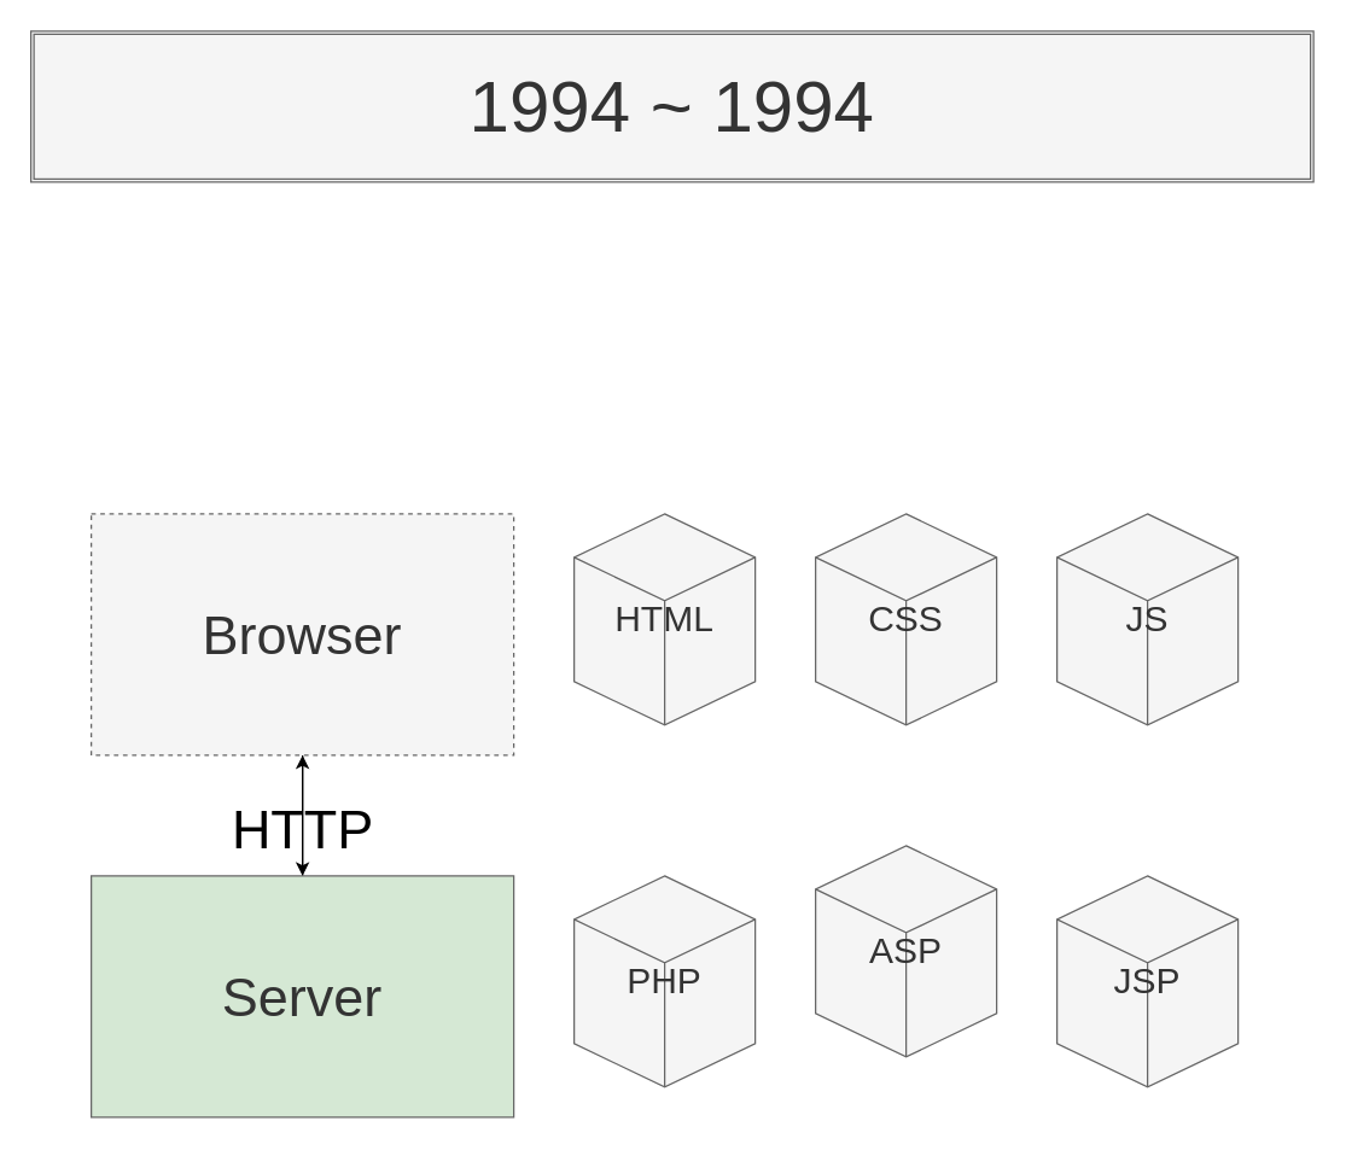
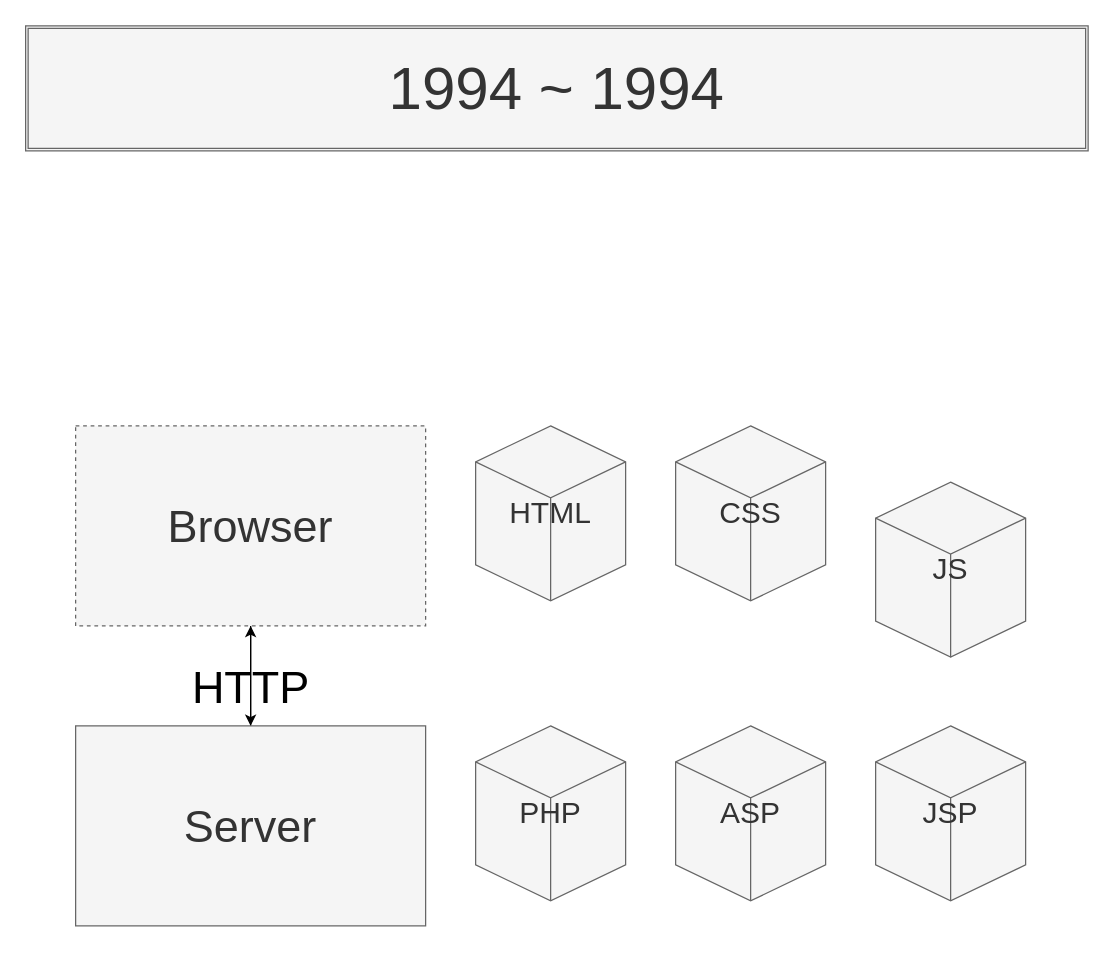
  <mxCell id="0" />
  <mxCell id="1" parent="0" />
  <mxCell id="2" style="edgeStyle=orthogonalEdgeStyle;rounded=0;orthogonalLoop=1;jettySize=auto;html=1;exitX=0.5;exitY=1;exitDx=0;exitDy=0;entryX=0.5;entryY=0;entryDx=0;entryDy=0;" parent="1" source="3" target="6" edge="1"><mxGeometry relative="1" as="geometry" /></mxCell>
  <mxCell id="3" value="&lt;font style=&quot;font-size: 36px&quot;&gt;Browser&lt;/font&gt;" style="rounded=0;whiteSpace=wrap;html=1;shadow=0;sketch=0;fillColor=#f5f5f5;strokeColor=#666666;fontColor=#333333;dashed=1;" parent="1" vertex="1"><mxGeometry x="60" y="340" width="280" height="160" as="geometry" /></mxCell>
  <mxCell id="4" style="edgeStyle=orthogonalEdgeStyle;rounded=0;orthogonalLoop=1;jettySize=auto;html=1;exitX=0.5;exitY=0;exitDx=0;exitDy=0;" parent="1" source="6" target="3" edge="1"><mxGeometry relative="1" as="geometry" /></mxCell>
  <mxCell id="5" value="&lt;font style=&quot;font-size: 36px&quot;&gt;HTTP&lt;/font&gt;" style="edgeLabel;html=1;align=center;verticalAlign=middle;resizable=0;points=[];labelBackgroundColor=none;fontColor=#000000;" parent="4" vertex="1" connectable="0"><mxGeometry x="-0.2" y="1" relative="1" as="geometry"><mxPoint as="offset" /></mxGeometry></mxCell>
- <mxCell id="6" value="&lt;font style=&quot;font-size: 36px&quot;&gt;Server&lt;/font&gt;" style="rounded=0;whiteSpace=wrap;html=1;shadow=0;sketch=0;fillColor=#d5e8d4;strokeColor=#666666;fontColor=#333333;" parent="1" vertex="1"><mxGeometry x="60" y="580" width="280" height="160" as="geometry" /></mxCell>
+ <mxCell id="6" value="&lt;font style=&quot;font-size: 36px&quot;&gt;Server&lt;/font&gt;" style="rounded=0;whiteSpace=wrap;html=1;shadow=0;sketch=0;fillColor=#f5f5f5;strokeColor=#666666;fontColor=#333333;" parent="1" vertex="1"><mxGeometry x="60" y="580" width="280" height="160" as="geometry" /></mxCell>
  <mxCell id="7" value="&lt;font style=&quot;font-size: 24px&quot;&gt;HTML&lt;/font&gt;" style="html=1;whiteSpace=wrap;shape=isoCube2;backgroundOutline=1;isoAngle=15;shadow=0;sketch=0;fillColor=#f5f5f5;strokeColor=#666666;fontColor=#333333;" parent="1" vertex="1"><mxGeometry x="380" y="340" width="120" height="140" as="geometry" /></mxCell>
  <mxCell id="8" value="&lt;font style=&quot;font-size: 48px&quot;&gt;1994 ~ 1994&lt;/font&gt;" style="shape=ext;double=1;rounded=0;whiteSpace=wrap;html=1;shadow=0;sketch=0;fillColor=#f5f5f5;strokeColor=#666666;fontColor=#333333;" parent="1" vertex="1"><mxGeometry width="850" height="100" as="geometry" x="20" y="20" /></mxCell>
  <mxCell id="9" value="&lt;font style=&quot;font-size: 24px&quot;&gt;CSS&lt;/font&gt;" style="html=1;whiteSpace=wrap;shape=isoCube2;backgroundOutline=1;isoAngle=15;shadow=0;sketch=0;fillColor=#f5f5f5;strokeColor=#666666;fontColor=#333333;" vertex="1" parent="1"><mxGeometry x="540" y="340" width="120" height="140" as="geometry" /></mxCell>
- <mxCell id="10" value="&lt;font style=&quot;font-size: 24px&quot;&gt;JS&lt;/font&gt;" style="html=1;whiteSpace=wrap;shape=isoCube2;backgroundOutline=1;isoAngle=15;shadow=0;sketch=0;fillColor=#f5f5f5;strokeColor=#666666;fontColor=#333333;" vertex="1" parent="1"><mxGeometry x="700" y="340" width="120" height="140" as="geometry" /></mxCell>
+ <mxCell id="10" value="&lt;font style=&quot;font-size: 24px&quot;&gt;JS&lt;/font&gt;" style="html=1;whiteSpace=wrap;shape=isoCube2;backgroundOutline=1;isoAngle=15;shadow=0;sketch=0;fillColor=#f5f5f5;strokeColor=#666666;fontColor=#333333;" vertex="1" parent="1"><mxGeometry x="700" y="385" width="120" height="140" as="geometry" /></mxCell>
  <mxCell id="11" value="&lt;font style=&quot;font-size: 24px&quot;&gt;PHP&lt;/font&gt;" style="html=1;whiteSpace=wrap;shape=isoCube2;backgroundOutline=1;isoAngle=15;shadow=0;sketch=0;fillColor=#f5f5f5;strokeColor=#666666;fontColor=#333333;" vertex="1" parent="1"><mxGeometry x="380" y="580" width="120" height="140" as="geometry" /></mxCell>
- <mxCell id="12" value="&lt;font style=&quot;font-size: 24px&quot;&gt;ASP&lt;/font&gt;" style="html=1;whiteSpace=wrap;shape=isoCube2;backgroundOutline=1;isoAngle=15;shadow=0;sketch=0;fillColor=#f5f5f5;strokeColor=#666666;fontColor=#333333;" vertex="1" parent="1"><mxGeometry x="540" y="560" width="120" height="140" as="geometry" /></mxCell>
+ <mxCell id="12" value="&lt;font style=&quot;font-size: 24px&quot;&gt;ASP&lt;/font&gt;" style="html=1;whiteSpace=wrap;shape=isoCube2;backgroundOutline=1;isoAngle=15;shadow=0;sketch=0;fillColor=#f5f5f5;strokeColor=#666666;fontColor=#333333;" vertex="1" parent="1"><mxGeometry x="540" y="580" width="120" height="140" as="geometry" /></mxCell>
  <mxCell id="13" value="&lt;font style=&quot;font-size: 24px&quot;&gt;JSP&lt;/font&gt;" style="html=1;whiteSpace=wrap;shape=isoCube2;backgroundOutline=1;isoAngle=15;shadow=0;sketch=0;fillColor=#f5f5f5;strokeColor=#666666;fontColor=#333333;" vertex="1" parent="1"><mxGeometry x="700" y="580" width="120" height="140" as="geometry" /></mxCell>
